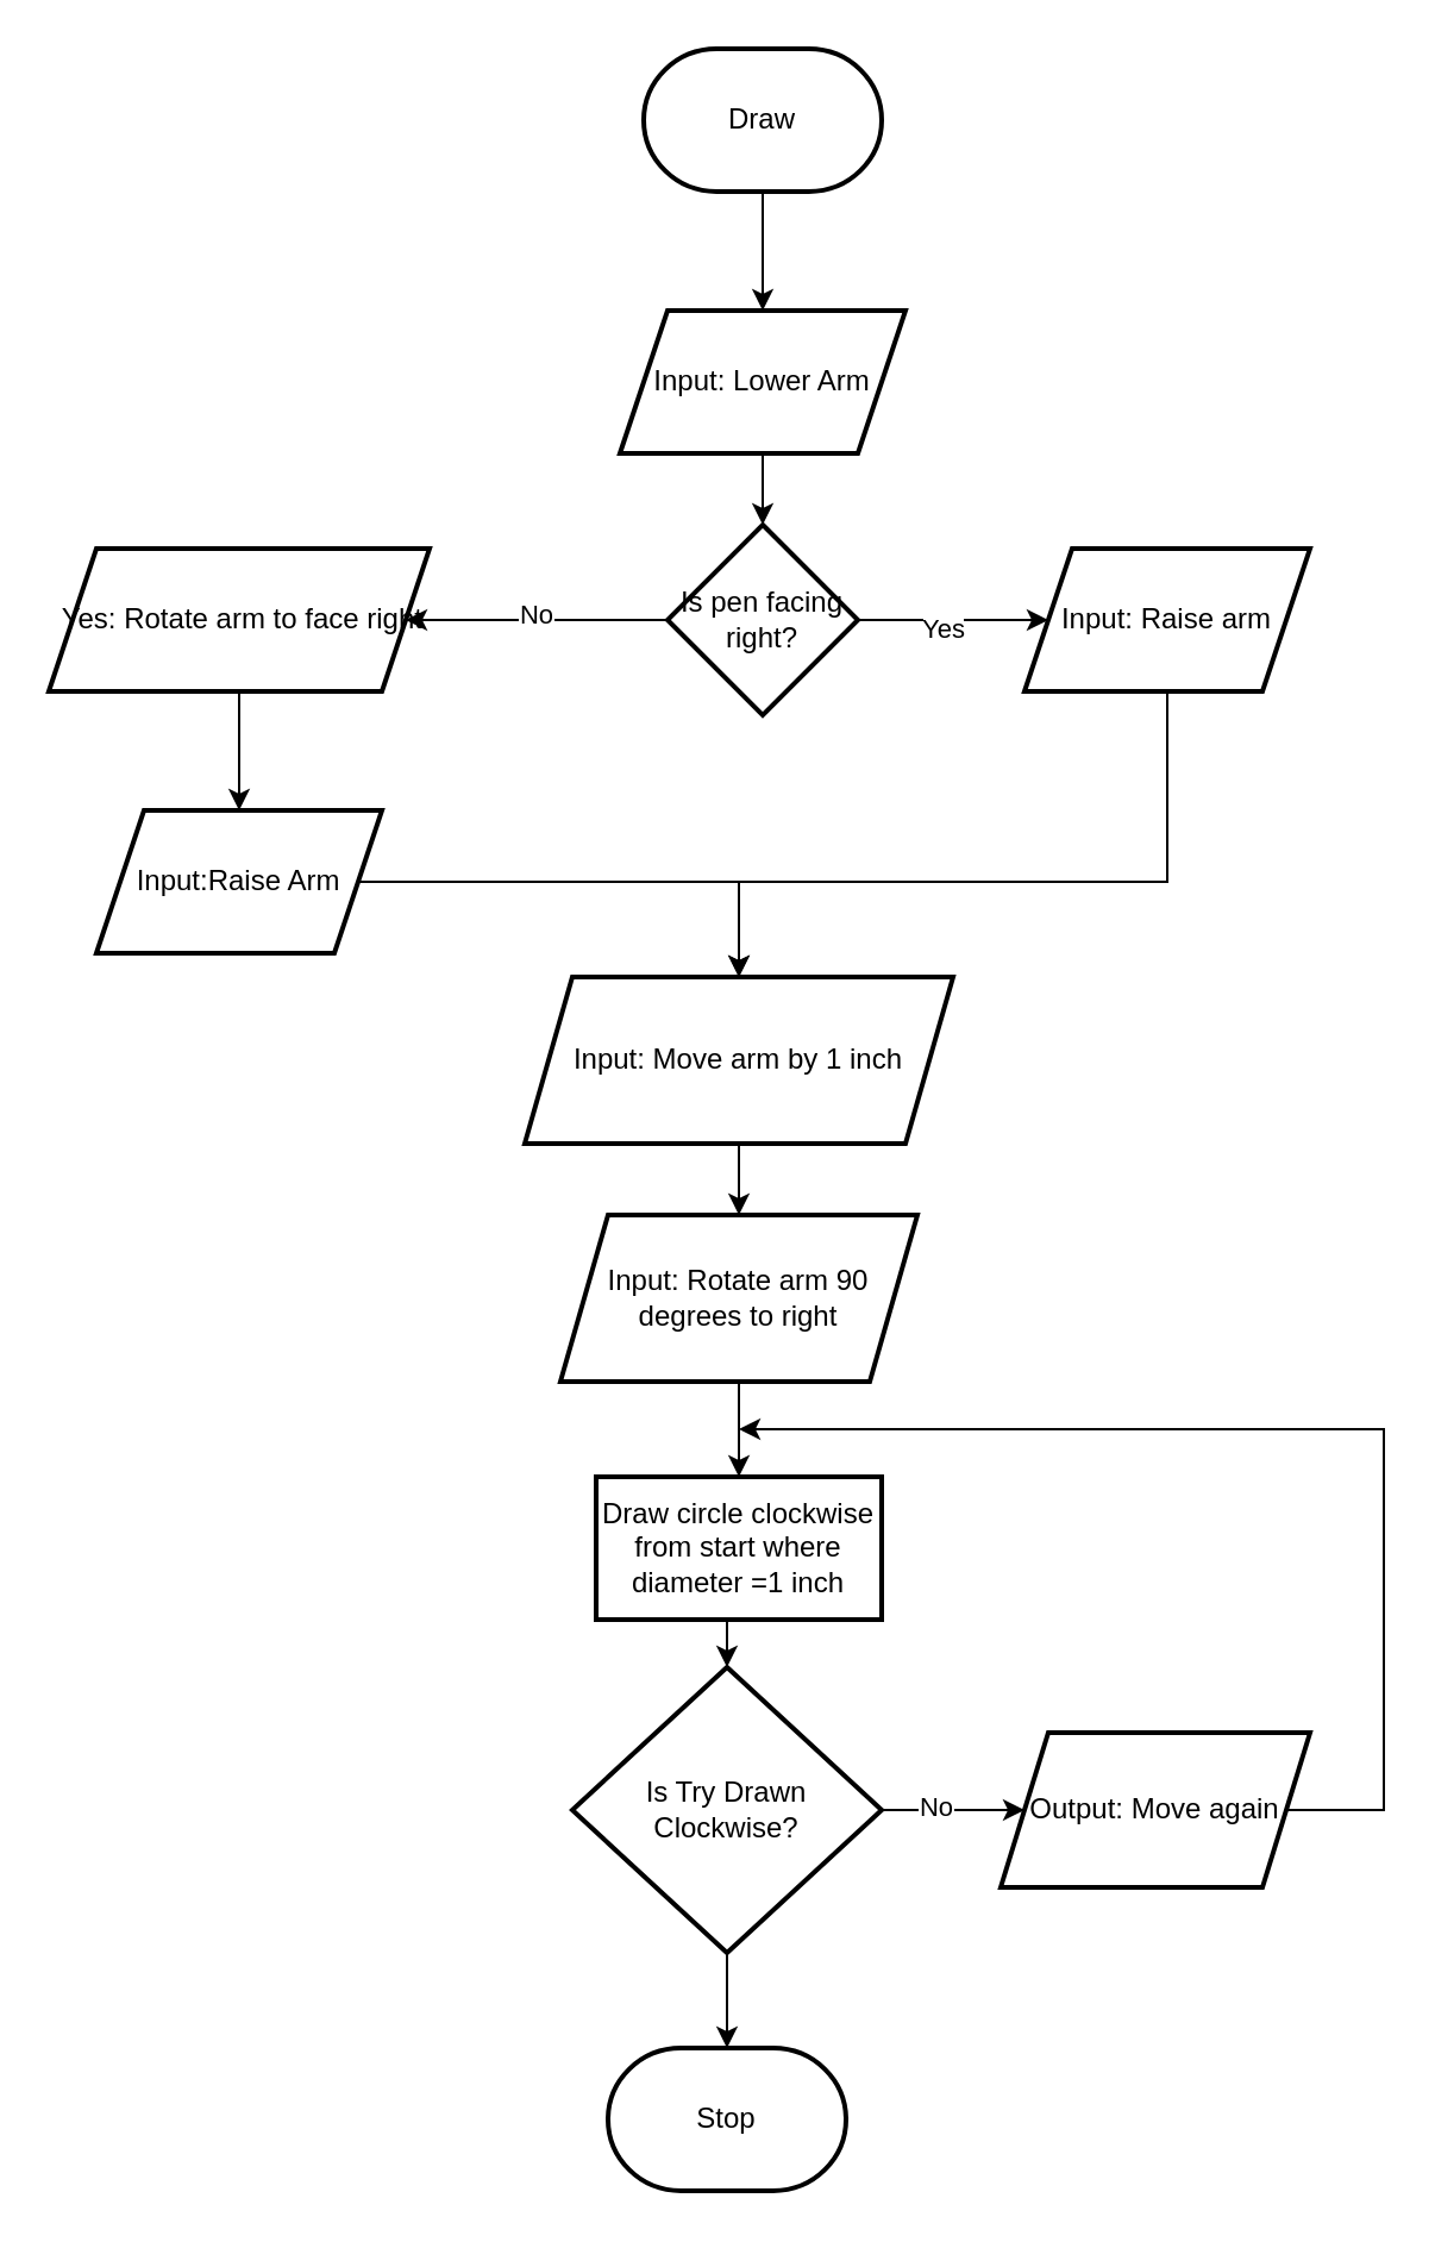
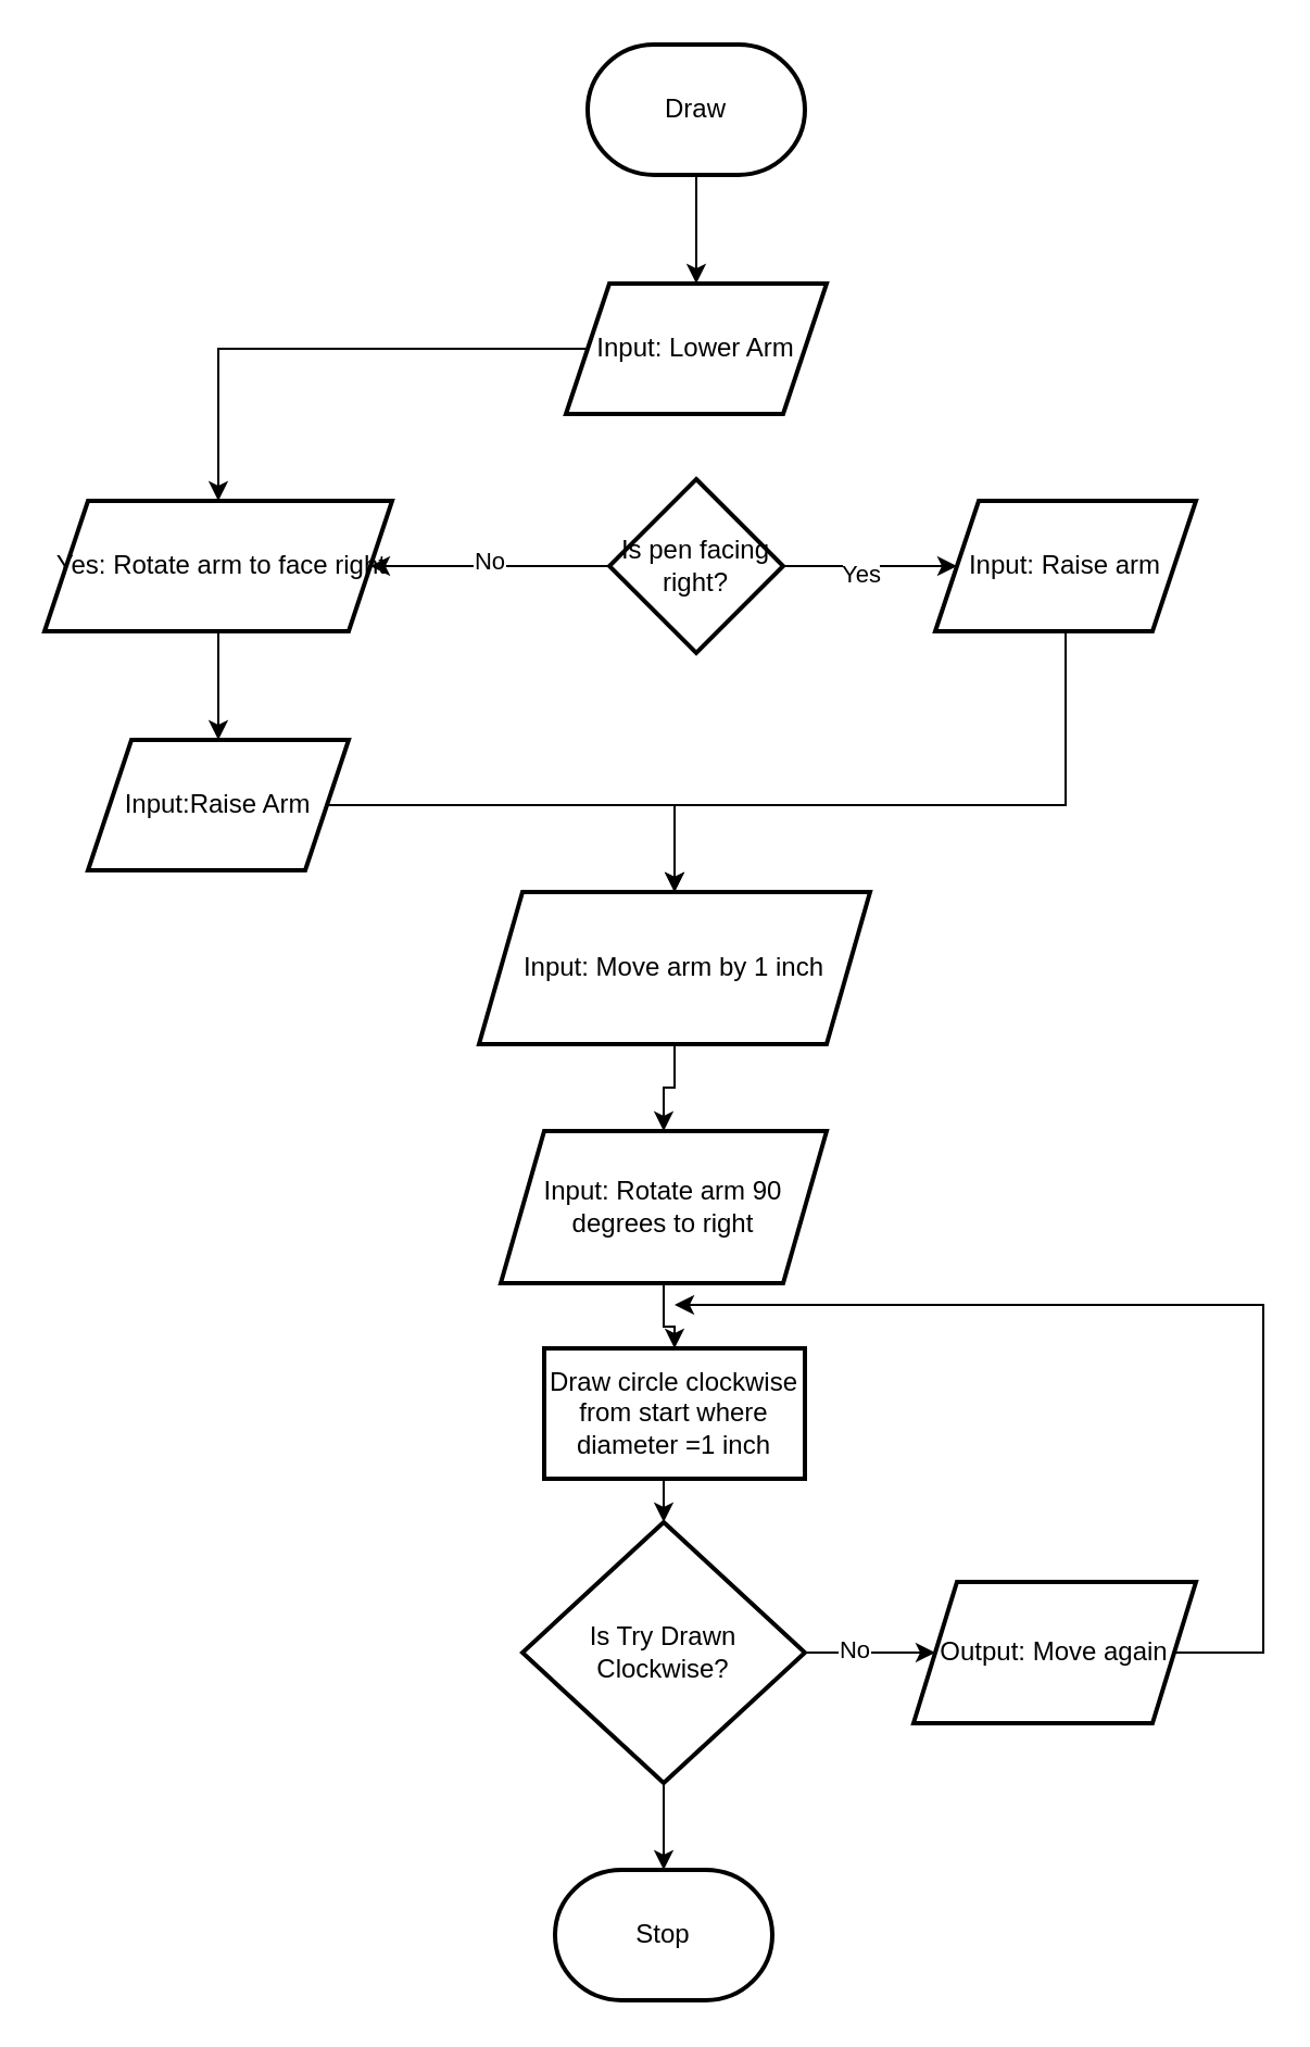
  <mxCell id="0" />
  <mxCell id="1" parent="0" />
  <mxCell id="2" value="" style="edgeStyle=orthogonalEdgeStyle;rounded=0;orthogonalLoop=1;jettySize=auto;html=1;" edge="1" parent="1" source="3" target="5"><mxGeometry relative="1" as="geometry" /></mxCell>
  <mxCell id="3" value="Draw" style="strokeWidth=2;html=1;shape=mxgraph.flowchart.terminator;whiteSpace=wrap;" vertex="1" parent="1"><mxGeometry x="270" y="20" width="100" height="60" as="geometry" /></mxCell>
- <mxCell id="4" value="" style="edgeStyle=orthogonalEdgeStyle;rounded=0;orthogonalLoop=1;jettySize=auto;html=1;entryX=0.5;entryY=0;entryDx=0;entryDy=0;" edge="1" parent="1" source="5" target="10"><mxGeometry relative="1" as="geometry"><mxPoint x="310" y="230" as="targetPoint" /></mxGeometry></mxCell>
+ <mxCell id="4" value="" style="edgeStyle=orthogonalEdgeStyle;rounded=0;orthogonalLoop=1;jettySize=auto;html=1;" edge="1" parent="1" source="5" target="20"><mxGeometry relative="1" as="geometry"><mxPoint x="310" y="230" as="targetPoint" /></mxGeometry></mxCell>
  <mxCell id="5" value="Input: Lower Arm" style="shape=parallelogram;perimeter=parallelogramPerimeter;whiteSpace=wrap;html=1;fixedSize=1;strokeWidth=2;" vertex="1" parent="1"><mxGeometry x="260" y="130" width="120" height="60" as="geometry" /></mxCell>
  <mxCell id="6" value="" style="edgeStyle=orthogonalEdgeStyle;rounded=0;orthogonalLoop=1;jettySize=auto;html=1;" edge="1" parent="1" source="10" target="20"><mxGeometry relative="1" as="geometry" /></mxCell>
  <mxCell id="7" value="No" style="edgeLabel;html=1;align=center;verticalAlign=middle;resizable=0;points=[];" vertex="1" connectable="0" parent="6"><mxGeometry x="0.025" y="-3" relative="1" as="geometry"><mxPoint as="offset" /></mxGeometry></mxCell>
  <mxCell id="8" style="edgeStyle=orthogonalEdgeStyle;rounded=0;orthogonalLoop=1;jettySize=auto;html=1;exitX=1;exitY=0.5;exitDx=0;exitDy=0;entryX=0;entryY=0.5;entryDx=0;entryDy=0;" edge="1" parent="1" source="10" target="24"><mxGeometry relative="1" as="geometry"><mxPoint x="400" y="370" as="targetPoint" /></mxGeometry></mxCell>
  <mxCell id="9" value="Yes" style="edgeLabel;html=1;align=center;verticalAlign=middle;resizable=0;points=[];" vertex="1" connectable="0" parent="8"><mxGeometry x="-0.125" y="-3" relative="1" as="geometry"><mxPoint as="offset" /></mxGeometry></mxCell>
  <mxCell id="10" value="Is pen facing right?" style="rhombus;whiteSpace=wrap;html=1;strokeWidth=2;" vertex="1" parent="1"><mxGeometry x="280" y="220" width="80" height="80" as="geometry" /></mxCell>
  <mxCell id="11" value="" style="edgeStyle=orthogonalEdgeStyle;rounded=0;orthogonalLoop=1;jettySize=auto;html=1;" edge="1" parent="1" source="12" target="14"><mxGeometry relative="1" as="geometry" /></mxCell>
  <mxCell id="12" value="Input: Move arm by 1 inch" style="shape=parallelogram;perimeter=parallelogramPerimeter;whiteSpace=wrap;html=1;fixedSize=1;strokeWidth=2;" vertex="1" parent="1"><mxGeometry x="220" y="410" width="180" height="70" as="geometry" /></mxCell>
  <mxCell id="13" value="" style="edgeStyle=orthogonalEdgeStyle;rounded=0;orthogonalLoop=1;jettySize=auto;html=1;" edge="1" parent="1" source="14" target="22"><mxGeometry relative="1" as="geometry" /></mxCell>
- <mxCell id="14" value="Input: Rotate arm 90 degrees to right" style="shape=parallelogram;perimeter=parallelogramPerimeter;whiteSpace=wrap;html=1;fixedSize=1;strokeWidth=2;" vertex="1" parent="1"><mxGeometry x="235" y="510" width="150" height="70" as="geometry" /></mxCell>
+ <mxCell id="14" value="Input: Rotate arm 90 degrees to right" style="shape=parallelogram;perimeter=parallelogramPerimeter;whiteSpace=wrap;html=1;fixedSize=1;strokeWidth=2;" vertex="1" parent="1"><mxGeometry x="230" y="520" width="150" height="70" as="geometry" /></mxCell>
  <mxCell id="15" style="edgeStyle=orthogonalEdgeStyle;rounded=0;orthogonalLoop=1;jettySize=auto;html=1;exitX=1;exitY=0.5;exitDx=0;exitDy=0;" edge="1" parent="1" source="18"><mxGeometry relative="1" as="geometry"><mxPoint x="430" y="760" as="targetPoint" /></mxGeometry></mxCell>
  <mxCell id="16" value="No" style="edgeLabel;html=1;align=center;verticalAlign=middle;resizable=0;points=[];" vertex="1" connectable="0" parent="15"><mxGeometry x="-0.273" y="2" relative="1" as="geometry"><mxPoint as="offset" /></mxGeometry></mxCell>
  <mxCell id="17" style="edgeStyle=orthogonalEdgeStyle;rounded=0;orthogonalLoop=1;jettySize=auto;html=1;exitX=0.5;exitY=1;exitDx=0;exitDy=0;" edge="1" parent="1" source="18" target="29"><mxGeometry relative="1" as="geometry"><mxPoint x="305" y="860" as="targetPoint" /></mxGeometry></mxCell>
  <mxCell id="18" value="Is Try Drawn Clockwise?" style="rhombus;whiteSpace=wrap;html=1;strokeWidth=2;" vertex="1" parent="1"><mxGeometry x="240" y="700" width="130" height="120" as="geometry" /></mxCell>
  <mxCell id="19" value="" style="edgeStyle=orthogonalEdgeStyle;rounded=0;orthogonalLoop=1;jettySize=auto;html=1;" edge="1" parent="1" source="20" target="26"><mxGeometry relative="1" as="geometry" /></mxCell>
  <mxCell id="20" value="&amp;nbsp;Yes: Rotate arm to face right" style="shape=parallelogram;perimeter=parallelogramPerimeter;whiteSpace=wrap;html=1;fixedSize=1;strokeWidth=2;" vertex="1" parent="1"><mxGeometry x="20" y="230" width="160" height="60" as="geometry" /></mxCell>
  <mxCell id="21" style="edgeStyle=orthogonalEdgeStyle;rounded=0;orthogonalLoop=1;jettySize=auto;html=1;exitX=0.5;exitY=1;exitDx=0;exitDy=0;entryX=0.5;entryY=0;entryDx=0;entryDy=0;" edge="1" parent="1" source="22" target="18"><mxGeometry relative="1" as="geometry" /></mxCell>
  <mxCell id="22" value="Draw circle clockwise from start where diameter =1 inch" style="shape=rectangle;perimeter=rectanglePerimeter;whiteSpace=wrap;html=1;fixedSize=1;strokeWidth=2;" vertex="1" parent="1"><mxGeometry x="250" y="620" width="120" height="60" as="geometry" /></mxCell>
  <mxCell id="23" style="edgeStyle=orthogonalEdgeStyle;rounded=0;orthogonalLoop=1;jettySize=auto;html=1;" edge="1" parent="1" source="24" target="12"><mxGeometry relative="1" as="geometry"><mxPoint x="320" y="370" as="targetPoint" /><Array as="points"><mxPoint x="490" y="370" /><mxPoint x="310" y="370" /></Array></mxGeometry></mxCell>
  <mxCell id="24" value="Input: Raise arm" style="shape=parallelogram;perimeter=parallelogramPerimeter;whiteSpace=wrap;html=1;fixedSize=1;strokeWidth=2;" vertex="1" parent="1"><mxGeometry x="430" y="230" width="120" height="60" as="geometry" /></mxCell>
  <mxCell id="25" style="edgeStyle=orthogonalEdgeStyle;rounded=0;orthogonalLoop=1;jettySize=auto;html=1;exitX=1;exitY=0.5;exitDx=0;exitDy=0;entryX=0.5;entryY=0;entryDx=0;entryDy=0;" edge="1" parent="1" source="26" target="12"><mxGeometry relative="1" as="geometry" /></mxCell>
  <mxCell id="26" value="Input:Raise Arm" style="shape=parallelogram;perimeter=parallelogramPerimeter;whiteSpace=wrap;html=1;fixedSize=1;strokeWidth=2;" vertex="1" parent="1"><mxGeometry x="40" y="340" width="120" height="60" as="geometry" /></mxCell>
  <mxCell id="27" style="edgeStyle=orthogonalEdgeStyle;rounded=0;orthogonalLoop=1;jettySize=auto;html=1;exitX=1;exitY=0.5;exitDx=0;exitDy=0;" edge="1" parent="1" source="28"><mxGeometry relative="1" as="geometry"><mxPoint x="310" y="600" as="targetPoint" /><Array as="points"><mxPoint x="581" y="760" /></Array></mxGeometry></mxCell>
  <mxCell id="28" value="Output: Move again" style="shape=parallelogram;perimeter=parallelogramPerimeter;whiteSpace=wrap;html=1;fixedSize=1;strokeWidth=2;" vertex="1" parent="1"><mxGeometry x="420" y="727.5" width="130" height="65" as="geometry" /></mxCell>
  <mxCell id="29" value="Stop" style="strokeWidth=2;html=1;shape=mxgraph.flowchart.terminator;whiteSpace=wrap;" vertex="1" parent="1"><mxGeometry x="255" y="860" width="100" height="60" as="geometry" /></mxCell>
